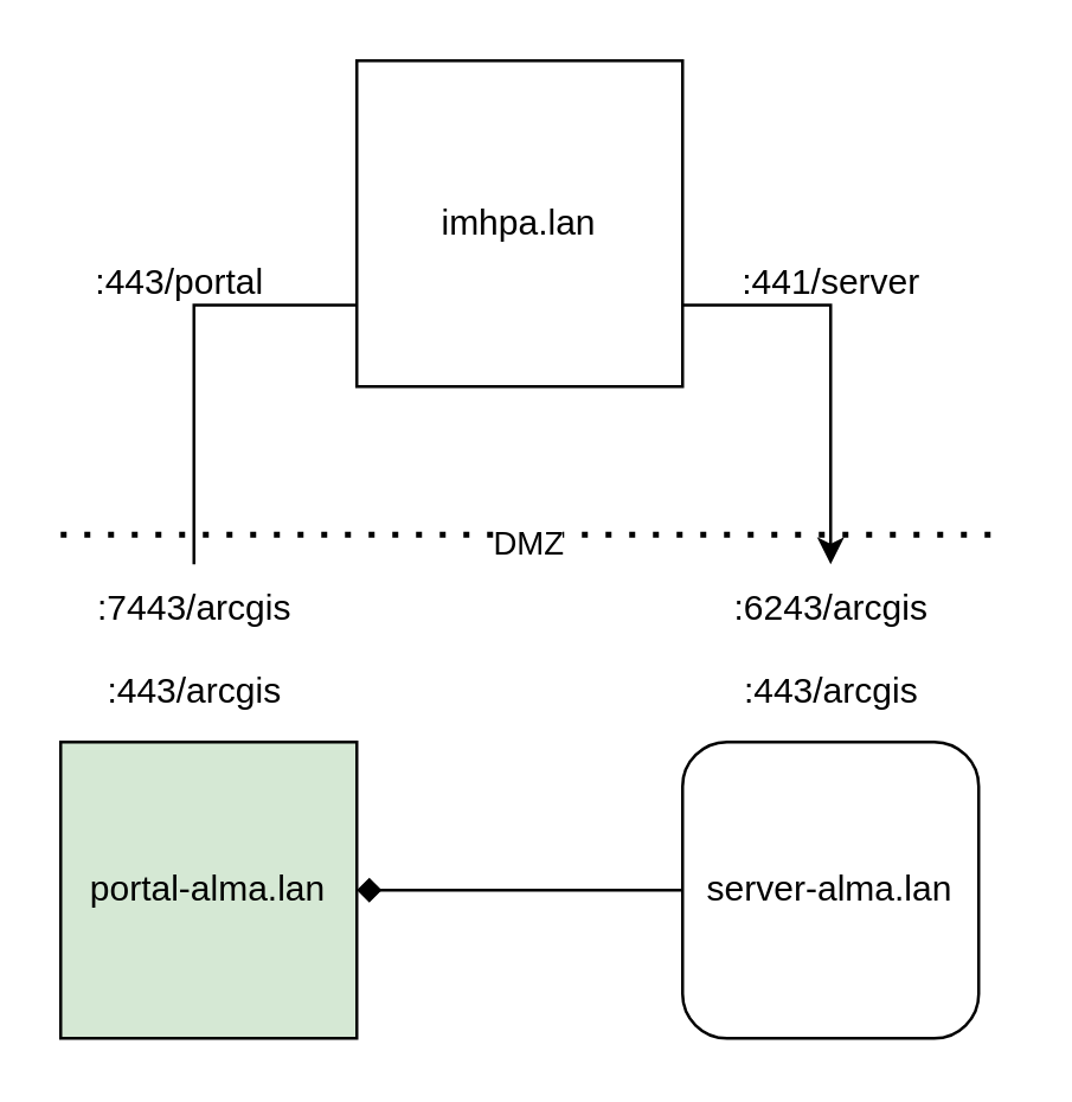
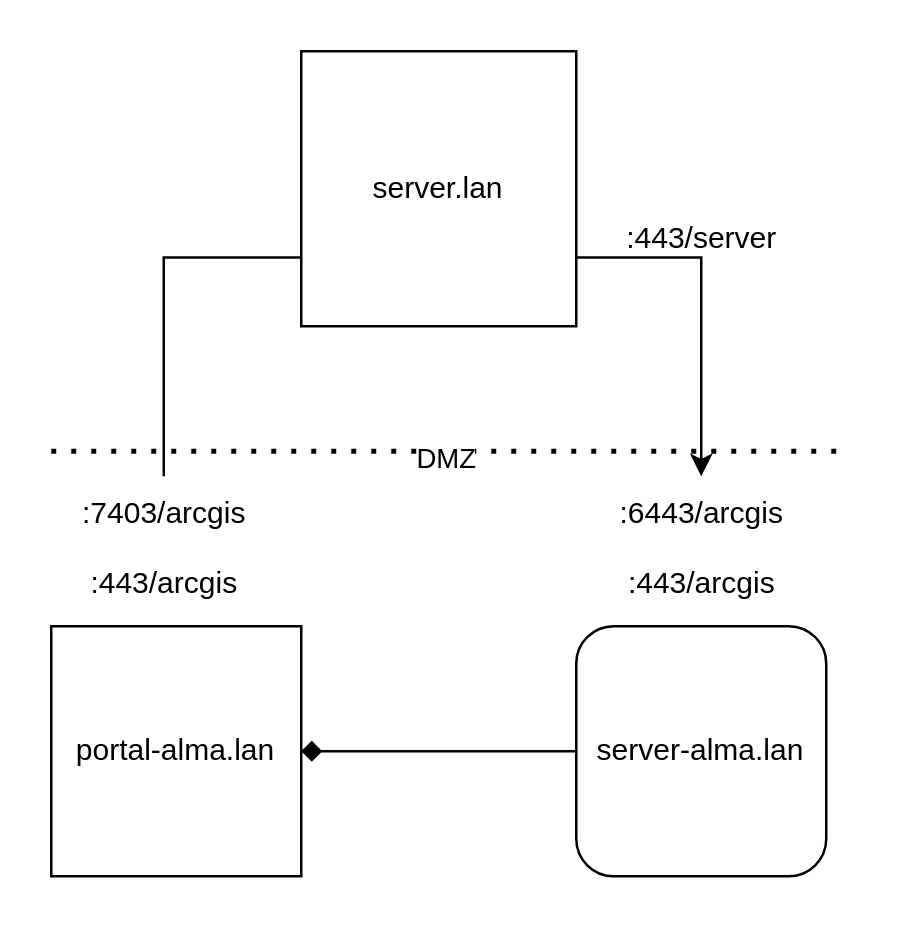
  <mxCell id="0" />
  <mxCell id="1" parent="0" />
- <mxCell id="2" value="portal-alma.lan" style="whiteSpace=wrap;html=1;aspect=fixed;fillColor=#d5e8d4;" vertex="1" parent="1"><mxGeometry x="20" y="250" width="100" height="100" as="geometry" /></mxCell>
+ <mxCell id="2" value="portal-alma.lan" style="whiteSpace=wrap;html=1;aspect=fixed;" vertex="1" parent="1"><mxGeometry x="20" y="250" width="100" height="100" as="geometry" /></mxCell>
  <mxCell id="3" style="edgeStyle=orthogonalEdgeStyle;rounded=0;orthogonalLoop=1;jettySize=auto;html=1;exitX=0;exitY=0.5;exitDx=0;exitDy=0;entryX=1;entryY=0.5;entryDx=0;entryDy=0;endArrow=diamond;" edge="1" parent="1" source="4" target="2"><mxGeometry relative="1" as="geometry" /></mxCell>
  <mxCell id="4" value="server-alma.lan" style="whiteSpace=wrap;html=1;aspect=fixed;rounded=1;" vertex="1" parent="1"><mxGeometry x="230" y="250" width="100" height="100" as="geometry" /></mxCell>
- <mxCell id="5" value=":7443/arcgis" style="text;html=1;align=center;verticalAlign=middle;resizable=0;points=[];autosize=1;strokeColor=none;fillColor=none;" vertex="1" parent="1"><mxGeometry x="20" y="190" width="90" height="30" as="geometry" /></mxCell>
- <mxCell id="6" value=":6243/arcgis" style="text;html=1;align=center;verticalAlign=middle;resizable=0;points=[];autosize=1;strokeColor=none;fillColor=none;" vertex="1" parent="1"><mxGeometry x="235" y="190" width="90" height="30" as="geometry" /></mxCell>
+ <mxCell id="5" value=":7403/arcgis" style="text;html=1;align=center;verticalAlign=middle;resizable=0;points=[];autosize=1;strokeColor=none;fillColor=none;" vertex="1" parent="1"><mxGeometry x="20" y="190" width="90" height="30" as="geometry" /></mxCell>
+ <mxCell id="6" value=":6443/arcgis" style="text;html=1;align=center;verticalAlign=middle;resizable=0;points=[];autosize=1;strokeColor=none;fillColor=none;" vertex="1" parent="1"><mxGeometry x="235" y="190" width="90" height="30" as="geometry" /></mxCell>
  <mxCell id="7" value=":443/arcgis" style="text;html=1;align=center;verticalAlign=middle;resizable=0;points=[];autosize=1;strokeColor=none;fillColor=none;" vertex="1" parent="1"><mxGeometry x="25" y="218" width="80" height="30" as="geometry" /></mxCell>
  <mxCell id="8" value=":443/arcgis" style="text;html=1;align=center;verticalAlign=middle;resizable=0;points=[];autosize=1;strokeColor=none;fillColor=none;" vertex="1" parent="1"><mxGeometry x="240" y="218" width="80" height="30" as="geometry" /></mxCell>
  <mxCell id="9" value="" style="endArrow=none;dashed=1;html=1;dashPattern=1 3;strokeWidth=2;rounded=0;" edge="1" parent="1"><mxGeometry width="50" height="50" relative="1" as="geometry"><mxPoint x="20" y="180" as="sourcePoint" /><mxPoint x="340" y="180" as="targetPoint" /></mxGeometry></mxCell>
  <mxCell id="10" value="DMZ" style="edgeLabel;html=1;align=center;verticalAlign=middle;resizable=0;points=[];" vertex="1" connectable="0" parent="9"><mxGeometry x="-0.021" y="-2" relative="1" as="geometry"><mxPoint as="offset" /></mxGeometry></mxCell>
  <mxCell id="11" style="edgeStyle=orthogonalEdgeStyle;rounded=0;orthogonalLoop=1;jettySize=auto;html=1;exitX=1;exitY=0.75;exitDx=0;exitDy=0;" edge="1" parent="1" source="13" target="6"><mxGeometry relative="1" as="geometry" /></mxCell>
  <mxCell id="12" style="edgeStyle=orthogonalEdgeStyle;rounded=0;orthogonalLoop=1;jettySize=auto;html=1;exitX=0;exitY=0.75;exitDx=0;exitDy=0;endArrow=none;" edge="1" parent="1" source="13" target="5"><mxGeometry relative="1" as="geometry" /></mxCell>
- <mxCell id="13" value="imhpa.lan" style="whiteSpace=wrap;html=1;aspect=fixed;" vertex="1" parent="1"><mxGeometry x="120" y="20" width="110" height="110" as="geometry" /></mxCell>
- <mxCell id="14" value=":441/server" style="text;html=1;align=center;verticalAlign=middle;resizable=0;points=[];autosize=1;strokeColor=none;fillColor=none;" vertex="1" parent="1"><mxGeometry x="240" y="80" width="80" height="30" as="geometry" /></mxCell>
- <mxCell id="15" value=":443/portal" style="text;html=1;align=center;verticalAlign=middle;resizable=0;points=[];autosize=1;strokeColor=none;fillColor=none;" vertex="1" parent="1"><mxGeometry x="20" y="80" width="80" height="30" as="geometry" /></mxCell>
+ <mxCell id="13" value="server.lan" style="whiteSpace=wrap;html=1;aspect=fixed;" vertex="1" parent="1"><mxGeometry x="120" y="20" width="110" height="110" as="geometry" /></mxCell>
+ <mxCell id="14" value=":443/server" style="text;html=1;align=center;verticalAlign=middle;resizable=0;points=[];autosize=1;strokeColor=none;fillColor=none;" vertex="1" parent="1"><mxGeometry x="240" y="80" width="80" height="30" as="geometry" /></mxCell>
